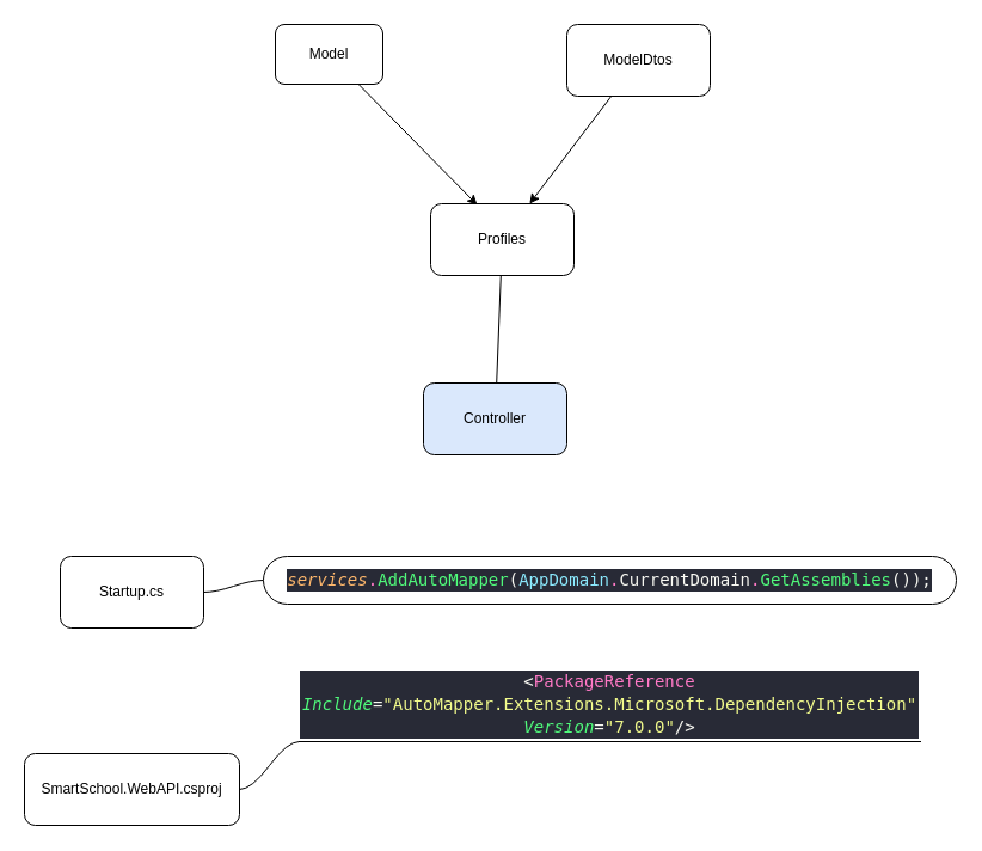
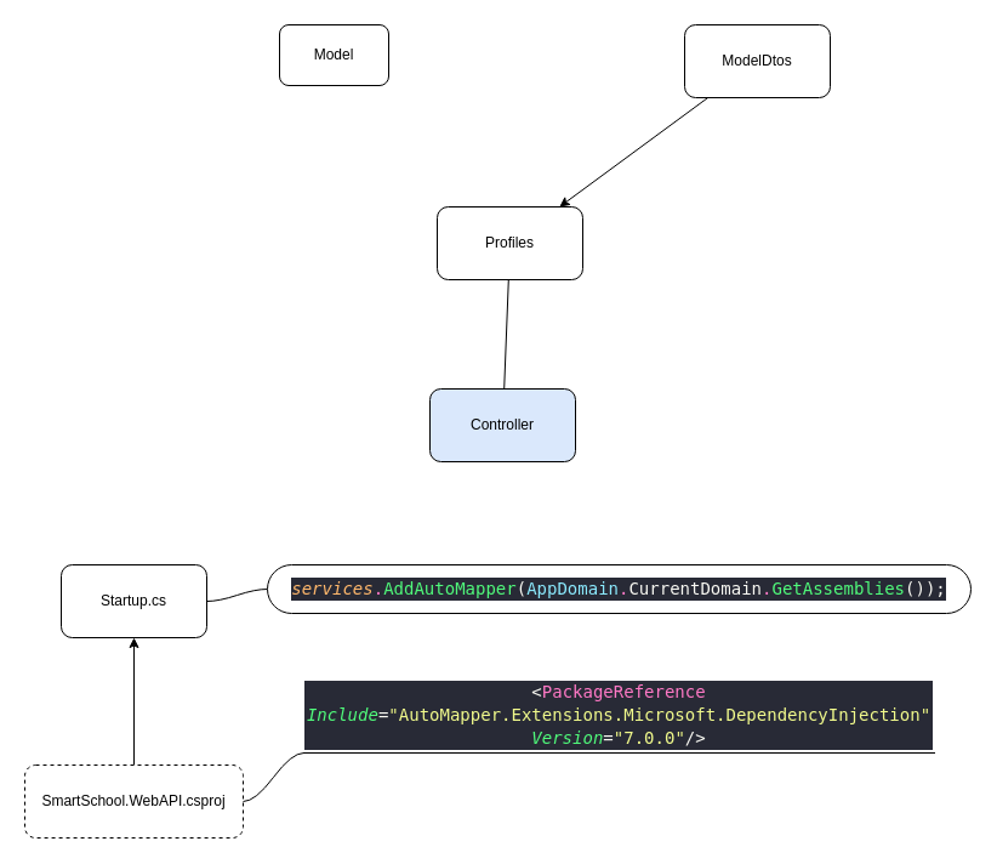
  <mxCell id="0" />
  <mxCell id="1" parent="0" />
  <mxCell id="2" style="edgeStyle=none;html=1;exitX=0.5;exitY=0;exitDx=0;exitDy=0;entryX=0.575;entryY=1;entryDx=0;entryDy=0;entryPerimeter=0;" parent="1" edge="1"><mxGeometry relative="1" as="geometry"><mxPoint x="414" y="495" as="targetPoint" /></mxGeometry></mxCell>
- <mxCell id="3" style="edgeStyle=none;html=1;entryX=0.325;entryY=0.017;entryDx=0;entryDy=0;entryPerimeter=0;" parent="1" source="4" target="8" edge="1"><mxGeometry relative="1" as="geometry" /></mxCell>
  <mxCell id="4" value="Model" style="rounded=1;whiteSpace=wrap;html=1;" parent="1" vertex="1"><mxGeometry x="230" y="20" width="90" height="50" as="geometry" /></mxCell>
  <mxCell id="5" style="edgeStyle=none;html=1;" parent="1" source="6" target="8" edge="1"><mxGeometry relative="1" as="geometry" /></mxCell>
- <mxCell id="6" value="ModelDtos" style="rounded=1;whiteSpace=wrap;html=1;" parent="1" vertex="1"><mxGeometry x="474" y="20" width="120" height="60" as="geometry" /></mxCell>
+ <mxCell id="6" value="ModelDtos" style="rounded=1;whiteSpace=wrap;html=1;" parent="1" vertex="1"><mxGeometry x="564" y="20" width="120" height="60" as="geometry" /></mxCell>
  <mxCell id="7" value="" style="edgeStyle=none;html=1;endArrow=none;" edge="1" parent="1" source="8" target="11"><mxGeometry relative="1" as="geometry" /></mxCell>
  <mxCell id="8" value="Profiles" style="rounded=1;whiteSpace=wrap;html=1;" parent="1" vertex="1"><mxGeometry x="360" y="170" width="120" height="60" as="geometry" /></mxCell>
- <mxCell id="10" value="SmartSchool.WebAPI.csproj" style="rounded=1;whiteSpace=wrap;html=1;" parent="1" vertex="1"><mxGeometry x="20" y="630" width="180" height="60" as="geometry" /></mxCell>
+ <mxCell id="9" value="" style="edgeStyle=none;html=1;" edge="1" parent="1" source="10" target="12"><mxGeometry relative="1" as="geometry" /></mxCell>
+ <mxCell id="10" value="SmartSchool.WebAPI.csproj" style="rounded=1;whiteSpace=wrap;html=1;dashed=1;" parent="1" vertex="1"><mxGeometry x="20" y="630" width="180" height="60" as="geometry" /></mxCell>
  <mxCell id="11" value="Controller" style="rounded=1;whiteSpace=wrap;html=1;fillColor=#dae8fc;" vertex="1" parent="1"><mxGeometry x="354" y="320" width="120" height="60" as="geometry" /></mxCell>
  <mxCell id="12" value="Startup.cs" style="rounded=1;whiteSpace=wrap;html=1;" vertex="1" parent="1"><mxGeometry x="50" y="465" width="120" height="60" as="geometry" /></mxCell>
  <mxCell id="13" style="edgeStyle=entityRelationEdgeStyle;html=1;startArrow=none;endArrow=none;segment=10;curved=1;sourcePerimeterSpacing=0;targetPerimeterSpacing=0;" edge="1" parent="1" source="14" target="12"><mxGeometry relative="1" as="geometry" /></mxCell>
  <mxCell id="14" value="&lt;div style=&quot;color: rgb(248, 248, 242); background-color: rgb(40, 42, 54); font-family: &amp;quot;Droid Sans Mono&amp;quot;, &amp;quot;monospace&amp;quot;, monospace; font-size: 14px; line-height: 19px;&quot;&gt;&lt;span style=&quot;color: #ffb86c;font-style: italic;&quot;&gt;services&lt;/span&gt;&lt;span style=&quot;color: #ff79c6;&quot;&gt;.&lt;/span&gt;&lt;span style=&quot;color: #50fa7b;&quot;&gt;AddAutoMapper&lt;/span&gt;(&lt;span style=&quot;color: #8be9fd;&quot;&gt;AppDomain&lt;/span&gt;&lt;span style=&quot;color: #ff79c6;&quot;&gt;.&lt;/span&gt;CurrentDomain&lt;span style=&quot;color: #ff79c6;&quot;&gt;.&lt;/span&gt;&lt;span style=&quot;color: #50fa7b;&quot;&gt;GetAssemblies&lt;/span&gt;());&lt;/div&gt;" style="whiteSpace=wrap;html=1;rounded=1;arcSize=50;align=center;verticalAlign=middle;strokeWidth=1;autosize=1;spacing=4;treeFolding=1;treeMoving=1;newEdgeStyle={&quot;edgeStyle&quot;:&quot;entityRelationEdgeStyle&quot;,&quot;startArrow&quot;:&quot;none&quot;,&quot;endArrow&quot;:&quot;none&quot;,&quot;segment&quot;:10,&quot;curved&quot;:1,&quot;sourcePerimeterSpacing&quot;:0,&quot;targetPerimeterSpacing&quot;:0};" vertex="1" parent="1"><mxGeometry x="220" y="465" width="580" height="40" as="geometry" /></mxCell>
  <mxCell id="15" value="&lt;div style=&quot;color: rgb(248, 248, 242); background-color: rgb(40, 42, 54); font-family: &amp;quot;Droid Sans Mono&amp;quot;, &amp;quot;monospace&amp;quot;, monospace; font-size: 14px; line-height: 19px;&quot;&gt;&amp;lt;&lt;span style=&quot;color: #ff79c6;&quot;&gt;PackageReference&lt;/span&gt; &lt;span style=&quot;color: #50fa7b;font-style: italic;&quot;&gt;Include&lt;/span&gt;=&lt;span style=&quot;color: #e9f284;&quot;&gt;&quot;&lt;/span&gt;&lt;span style=&quot;color: #f1fa8c;&quot;&gt;AutoMapper.Extensions.Microsoft.DependencyInjection&lt;/span&gt;&lt;span style=&quot;color: #e9f284;&quot;&gt;&quot;&lt;/span&gt; &lt;span style=&quot;color: #50fa7b;font-style: italic;&quot;&gt;Version&lt;/span&gt;=&lt;span style=&quot;color: #e9f284;&quot;&gt;&quot;&lt;/span&gt;&lt;span style=&quot;color: #f1fa8c;&quot;&gt;7.0.0&lt;/span&gt;&lt;span style=&quot;color: #e9f284;&quot;&gt;&quot;&lt;/span&gt;/&amp;gt;&lt;/div&gt;" style="whiteSpace=wrap;html=1;shape=partialRectangle;top=0;left=0;bottom=1;right=0;points=[[0,1],[1,1]];fillColor=none;align=center;verticalAlign=bottom;routingCenterY=0.5;snapToPoint=1;recursiveResize=0;autosize=1;treeFolding=1;treeMoving=1;newEdgeStyle={&quot;edgeStyle&quot;:&quot;entityRelationEdgeStyle&quot;,&quot;startArrow&quot;:&quot;none&quot;,&quot;endArrow&quot;:&quot;none&quot;,&quot;segment&quot;:10,&quot;curved&quot;:1,&quot;sourcePerimeterSpacing&quot;:0,&quot;targetPerimeterSpacing&quot;:0};" vertex="1" parent="1"><mxGeometry x="250" y="590" width="520" height="30" as="geometry" /></mxCell>
  <mxCell id="16" value="" style="edgeStyle=entityRelationEdgeStyle;startArrow=none;endArrow=none;segment=10;curved=1;sourcePerimeterSpacing=0;targetPerimeterSpacing=0;exitX=1;exitY=0.5;exitDx=0;exitDy=0;" edge="1" target="15" parent="1" source="10"><mxGeometry relative="1" as="geometry"><mxPoint x="120" y="700" as="sourcePoint" /></mxGeometry></mxCell>
